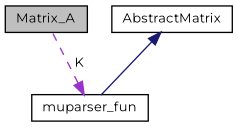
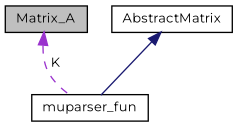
  digraph {
    fontname=Montserrat
    node [color=black fillcolor=white fontname=Montserrat fontsize=10 shape=record style=filled]
    edge [dir=back fontname=Montserrat fontsize=10 labelfontname=Helvetica labelfontsize=10]
    n1 [fillcolor=grey75 fontcolor=black height=0.2 label=Matrix_A width=0.4]
    n2 [height=0.2 label=AbstractMatrix width=0.4]
    n3 [height=0.2 label=muparser_fun width=0.4]
    n2 -> n3 [color=midnightblue style=solid]
-   n3 -> n1 [color=darkorchid3 label=" K" style=dashed]
+   n1 -> n3 [color=darkorchid3 label=" K" style=dashed]
  }
